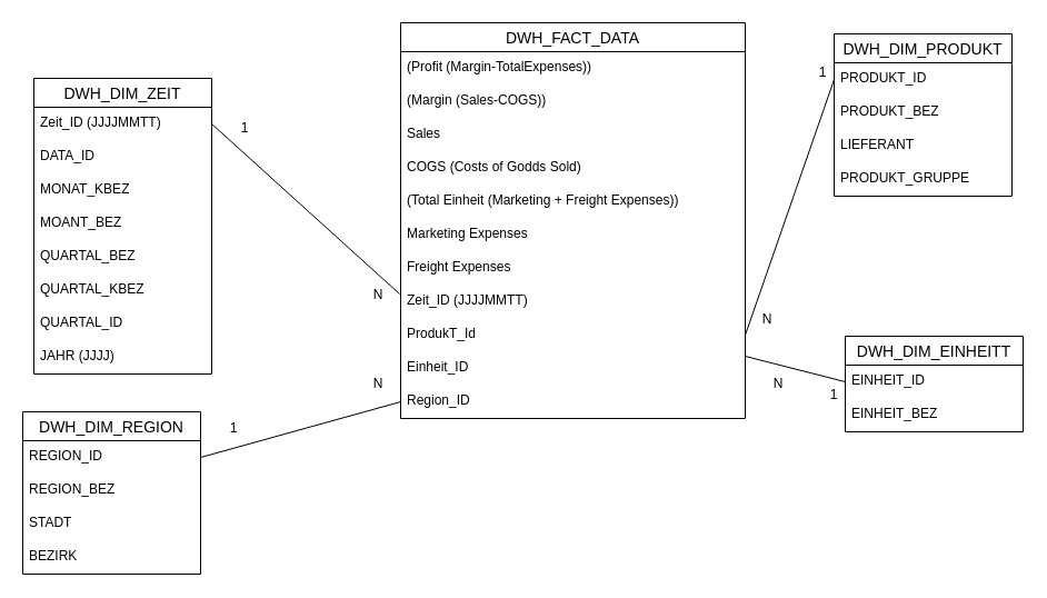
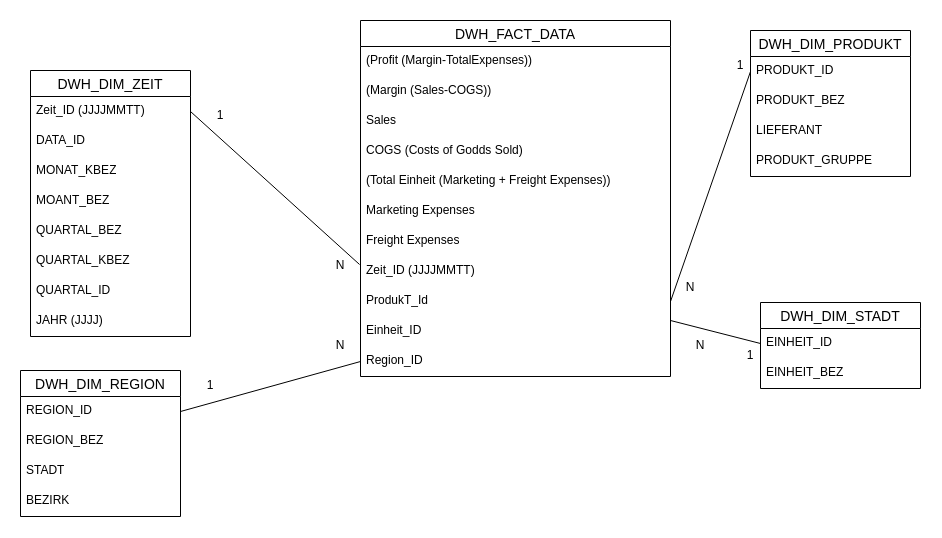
  <mxCell id="0" />
  <mxCell id="1" parent="0" />
  <mxCell id="2" value="DWH_FACT_DATA" style="swimlane;fontStyle=0;childLayout=stackLayout;horizontal=1;startSize=26;horizontalStack=0;resizeParent=1;resizeParentMax=0;resizeLast=0;collapsible=1;marginBottom=0;align=center;fontSize=14;" parent="1" vertex="1"><mxGeometry x="360" y="20" width="310" height="356" as="geometry" /></mxCell>
  <mxCell id="3" value="(Profit (Margin-TotalExpenses))" style="text;strokeColor=none;fillColor=none;spacingLeft=4;spacingRight=4;overflow=hidden;rotatable=0;points=[[0,0.5],[1,0.5]];portConstraint=eastwest;fontSize=12;whiteSpace=wrap;html=1;" parent="2" vertex="1"><mxGeometry y="26" width="310" height="30" as="geometry" /></mxCell>
  <mxCell id="4" value="(Margin (Sales-COGS))" style="text;strokeColor=none;fillColor=none;spacingLeft=4;spacingRight=4;overflow=hidden;rotatable=0;points=[[0,0.5],[1,0.5]];portConstraint=eastwest;fontSize=12;whiteSpace=wrap;html=1;" parent="2" vertex="1"><mxGeometry y="56" width="310" height="30" as="geometry" /></mxCell>
  <mxCell id="5" value="Sales" style="text;strokeColor=none;fillColor=none;spacingLeft=4;spacingRight=4;overflow=hidden;rotatable=0;points=[[0,0.5],[1,0.5]];portConstraint=eastwest;fontSize=12;whiteSpace=wrap;html=1;" parent="2" vertex="1"><mxGeometry y="86" width="310" height="30" as="geometry" /></mxCell>
  <mxCell id="6" value="COGS (Costs of Godds Sold)" style="text;strokeColor=none;fillColor=none;spacingLeft=4;spacingRight=4;overflow=hidden;rotatable=0;points=[[0,0.5],[1,0.5]];portConstraint=eastwest;fontSize=12;whiteSpace=wrap;html=1;" parent="2" vertex="1"><mxGeometry y="116" width="310" height="30" as="geometry" /></mxCell>
  <mxCell id="7" value="(Total Einheit (Marketing + Freight Expenses))" style="text;strokeColor=none;fillColor=none;spacingLeft=4;spacingRight=4;overflow=hidden;rotatable=0;points=[[0,0.5],[1,0.5]];portConstraint=eastwest;fontSize=12;whiteSpace=wrap;html=1;" parent="2" vertex="1"><mxGeometry y="146" width="310" height="30" as="geometry" /></mxCell>
  <mxCell id="8" value="Marketing Expenses" style="text;strokeColor=none;fillColor=none;spacingLeft=4;spacingRight=4;overflow=hidden;rotatable=0;points=[[0,0.5],[1,0.5]];portConstraint=eastwest;fontSize=12;whiteSpace=wrap;html=1;" parent="2" vertex="1"><mxGeometry y="176" width="310" height="30" as="geometry" /></mxCell>
  <mxCell id="9" value="Freight Expenses" style="text;strokeColor=none;fillColor=none;spacingLeft=4;spacingRight=4;overflow=hidden;rotatable=0;points=[[0,0.5],[1,0.5]];portConstraint=eastwest;fontSize=12;whiteSpace=wrap;html=1;" parent="2" vertex="1"><mxGeometry y="206" width="310" height="30" as="geometry" /></mxCell>
  <mxCell id="10" value="Zeit_ID (JJJJMMTT)" style="text;strokeColor=none;fillColor=none;spacingLeft=4;spacingRight=4;overflow=hidden;rotatable=0;points=[[0,0.5],[1,0.5]];portConstraint=eastwest;fontSize=12;whiteSpace=wrap;html=1;" parent="2" vertex="1"><mxGeometry y="236" width="310" height="30" as="geometry" /></mxCell>
  <mxCell id="11" value="ProdukT_Id" style="text;strokeColor=none;fillColor=none;spacingLeft=4;spacingRight=4;overflow=hidden;rotatable=0;points=[[0,0.5],[1,0.5]];portConstraint=eastwest;fontSize=12;whiteSpace=wrap;html=1;" parent="2" vertex="1"><mxGeometry y="266" width="310" height="30" as="geometry" /></mxCell>
  <mxCell id="12" value="Einheit_ID" style="text;strokeColor=none;fillColor=none;spacingLeft=4;spacingRight=4;overflow=hidden;rotatable=0;points=[[0,0.5],[1,0.5]];portConstraint=eastwest;fontSize=12;whiteSpace=wrap;html=1;" parent="2" vertex="1"><mxGeometry y="296" width="310" height="30" as="geometry" /></mxCell>
  <mxCell id="13" value="Region_ID" style="text;strokeColor=none;fillColor=none;spacingLeft=4;spacingRight=4;overflow=hidden;rotatable=0;points=[[0,0.5],[1,0.5]];portConstraint=eastwest;fontSize=12;whiteSpace=wrap;html=1;" parent="2" vertex="1"><mxGeometry y="326" width="310" height="30" as="geometry" /></mxCell>
  <mxCell id="14" value="DWH_DIM_ZEIT" style="swimlane;fontStyle=0;childLayout=stackLayout;horizontal=1;startSize=26;horizontalStack=0;resizeParent=1;resizeParentMax=0;resizeLast=0;collapsible=1;marginBottom=0;align=center;fontSize=14;" parent="1" vertex="1"><mxGeometry x="30" y="70" width="160" height="266" as="geometry" /></mxCell>
  <mxCell id="15" value="Zeit_ID (JJJJMMTT)" style="text;strokeColor=none;fillColor=none;spacingLeft=4;spacingRight=4;overflow=hidden;rotatable=0;points=[[0,0.5],[1,0.5]];portConstraint=eastwest;fontSize=12;whiteSpace=wrap;html=1;" parent="14" vertex="1"><mxGeometry y="26" width="160" height="30" as="geometry" /></mxCell>
  <mxCell id="16" value="DATA_ID" style="text;strokeColor=none;fillColor=none;spacingLeft=4;spacingRight=4;overflow=hidden;rotatable=0;points=[[0,0.5],[1,0.5]];portConstraint=eastwest;fontSize=12;whiteSpace=wrap;html=1;" parent="14" vertex="1"><mxGeometry y="56" width="160" height="30" as="geometry" /></mxCell>
  <mxCell id="17" value="MONAT_KBEZ" style="text;strokeColor=none;fillColor=none;spacingLeft=4;spacingRight=4;overflow=hidden;rotatable=0;points=[[0,0.5],[1,0.5]];portConstraint=eastwest;fontSize=12;whiteSpace=wrap;html=1;" parent="14" vertex="1"><mxGeometry y="86" width="160" height="30" as="geometry" /></mxCell>
  <mxCell id="18" value="MOANT_BEZ" style="text;strokeColor=none;fillColor=none;spacingLeft=4;spacingRight=4;overflow=hidden;rotatable=0;points=[[0,0.5],[1,0.5]];portConstraint=eastwest;fontSize=12;whiteSpace=wrap;html=1;" parent="14" vertex="1"><mxGeometry y="116" width="160" height="30" as="geometry" /></mxCell>
  <mxCell id="19" value="QUARTAL_BEZ" style="text;strokeColor=none;fillColor=none;spacingLeft=4;spacingRight=4;overflow=hidden;rotatable=0;points=[[0,0.5],[1,0.5]];portConstraint=eastwest;fontSize=12;whiteSpace=wrap;html=1;" parent="14" vertex="1"><mxGeometry y="146" width="160" height="30" as="geometry" /></mxCell>
  <mxCell id="20" value="QUARTAL_KBEZ" style="text;strokeColor=none;fillColor=none;spacingLeft=4;spacingRight=4;overflow=hidden;rotatable=0;points=[[0,0.5],[1,0.5]];portConstraint=eastwest;fontSize=12;whiteSpace=wrap;html=1;" parent="14" vertex="1"><mxGeometry y="176" width="160" height="30" as="geometry" /></mxCell>
  <mxCell id="21" value="QUARTAL_ID" style="text;strokeColor=none;fillColor=none;spacingLeft=4;spacingRight=4;overflow=hidden;rotatable=0;points=[[0,0.5],[1,0.5]];portConstraint=eastwest;fontSize=12;whiteSpace=wrap;html=1;" parent="14" vertex="1"><mxGeometry y="206" width="160" height="30" as="geometry" /></mxCell>
  <mxCell id="22" value="JAHR (JJJJ)" style="text;strokeColor=none;fillColor=none;spacingLeft=4;spacingRight=4;overflow=hidden;rotatable=0;points=[[0,0.5],[1,0.5]];portConstraint=eastwest;fontSize=12;whiteSpace=wrap;html=1;" parent="14" vertex="1"><mxGeometry y="236" width="160" height="30" as="geometry" /></mxCell>
  <mxCell id="23" value="" style="endArrow=none;html=1;rounded=0;entryX=-0.003;entryY=0.267;entryDx=0;entryDy=0;entryPerimeter=0;exitX=1;exitY=0.5;exitDx=0;exitDy=0;" parent="1" source="15" target="10" edge="1"><mxGeometry relative="1" as="geometry"><mxPoint x="190" y="111" as="sourcePoint" /><mxPoint x="1080" y="41" as="targetPoint" /></mxGeometry></mxCell>
  <mxCell id="24" value="N" style="text;strokeColor=none;align=center;fillColor=none;html=1;verticalAlign=middle;whiteSpace=wrap;rounded=0;" parent="1" vertex="1"><mxGeometry x="310" y="250" width="60" height="30" as="geometry" /></mxCell>
  <mxCell id="25" value="1" style="text;strokeColor=none;align=center;fillColor=none;html=1;verticalAlign=middle;whiteSpace=wrap;rounded=0;" parent="1" vertex="1"><mxGeometry x="190" y="100" width="60" height="30" as="geometry" /></mxCell>
  <mxCell id="26" value="DWH_DIM_REGION" style="swimlane;fontStyle=0;childLayout=stackLayout;horizontal=1;startSize=26;horizontalStack=0;resizeParent=1;resizeParentMax=0;resizeLast=0;collapsible=1;marginBottom=0;align=center;fontSize=14;" parent="1" vertex="1"><mxGeometry x="20" y="370" width="160" height="146" as="geometry" /></mxCell>
  <mxCell id="27" value="REGION_ID" style="text;strokeColor=none;fillColor=none;spacingLeft=4;spacingRight=4;overflow=hidden;rotatable=0;points=[[0,0.5],[1,0.5]];portConstraint=eastwest;fontSize=12;whiteSpace=wrap;html=1;" parent="26" vertex="1"><mxGeometry y="26" width="160" height="30" as="geometry" /></mxCell>
  <mxCell id="28" value="REGION_BEZ" style="text;strokeColor=none;fillColor=none;spacingLeft=4;spacingRight=4;overflow=hidden;rotatable=0;points=[[0,0.5],[1,0.5]];portConstraint=eastwest;fontSize=12;whiteSpace=wrap;html=1;" parent="26" vertex="1"><mxGeometry y="56" width="160" height="30" as="geometry" /></mxCell>
  <mxCell id="29" value="STADT" style="text;strokeColor=none;fillColor=none;spacingLeft=4;spacingRight=4;overflow=hidden;rotatable=0;points=[[0,0.5],[1,0.5]];portConstraint=eastwest;fontSize=12;whiteSpace=wrap;html=1;" parent="26" vertex="1"><mxGeometry y="86" width="160" height="30" as="geometry" /></mxCell>
  <mxCell id="30" value="BEZIRK" style="text;strokeColor=none;fillColor=none;spacingLeft=4;spacingRight=4;overflow=hidden;rotatable=0;points=[[0,0.5],[1,0.5]];portConstraint=eastwest;fontSize=12;whiteSpace=wrap;html=1;" parent="26" vertex="1"><mxGeometry y="116" width="160" height="30" as="geometry" /></mxCell>
  <mxCell id="31" value="" style="endArrow=none;html=1;rounded=0;entryX=0;entryY=0.5;entryDx=0;entryDy=0;exitX=1;exitY=0.5;exitDx=0;exitDy=0;" parent="1" source="27" target="13" edge="1"><mxGeometry relative="1" as="geometry"><mxPoint x="180" y="411" as="sourcePoint" /><mxPoint x="1080" y="41" as="targetPoint" /></mxGeometry></mxCell>
  <mxCell id="32" value="1" style="text;strokeColor=none;align=center;fillColor=none;html=1;verticalAlign=middle;whiteSpace=wrap;rounded=0;" parent="1" vertex="1"><mxGeometry x="710" y="50" width="60" height="30" as="geometry" /></mxCell>
  <mxCell id="33" value="1" style="text;strokeColor=none;align=center;fillColor=none;html=1;verticalAlign=middle;whiteSpace=wrap;rounded=0;" parent="1" vertex="1"><mxGeometry x="180" y="370" width="60" height="30" as="geometry" /></mxCell>
  <mxCell id="34" value="N" style="text;strokeColor=none;align=center;fillColor=none;html=1;verticalAlign=middle;whiteSpace=wrap;rounded=0;" parent="1" vertex="1"><mxGeometry x="310" y="330" width="60" height="30" as="geometry" /></mxCell>
  <mxCell id="35" value="DWH_DIM_PRODUKT" style="swimlane;fontStyle=0;childLayout=stackLayout;horizontal=1;startSize=26;horizontalStack=0;resizeParent=1;resizeParentMax=0;resizeLast=0;collapsible=1;marginBottom=0;align=center;fontSize=14;" parent="1" vertex="1"><mxGeometry x="750" y="30" width="160" height="146" as="geometry" /></mxCell>
  <mxCell id="36" value="PRODUKT_ID" style="text;strokeColor=none;fillColor=none;spacingLeft=4;spacingRight=4;overflow=hidden;rotatable=0;points=[[0,0.5],[1,0.5]];portConstraint=eastwest;fontSize=12;whiteSpace=wrap;html=1;" parent="35" vertex="1"><mxGeometry y="26" width="160" height="30" as="geometry" /></mxCell>
  <mxCell id="37" value="PRODUKT_BEZ" style="text;strokeColor=none;fillColor=none;spacingLeft=4;spacingRight=4;overflow=hidden;rotatable=0;points=[[0,0.5],[1,0.5]];portConstraint=eastwest;fontSize=12;whiteSpace=wrap;html=1;" parent="35" vertex="1"><mxGeometry y="56" width="160" height="30" as="geometry" /></mxCell>
  <mxCell id="38" value="LIEFERANT" style="text;strokeColor=none;fillColor=none;spacingLeft=4;spacingRight=4;overflow=hidden;rotatable=0;points=[[0,0.5],[1,0.5]];portConstraint=eastwest;fontSize=12;whiteSpace=wrap;html=1;" parent="35" vertex="1"><mxGeometry y="86" width="160" height="30" as="geometry" /></mxCell>
  <mxCell id="39" value="PRODUKT_GRUPPE" style="text;strokeColor=none;fillColor=none;spacingLeft=4;spacingRight=4;overflow=hidden;rotatable=0;points=[[0,0.5],[1,0.5]];portConstraint=eastwest;fontSize=12;whiteSpace=wrap;html=1;" parent="35" vertex="1"><mxGeometry y="116" width="160" height="30" as="geometry" /></mxCell>
  <mxCell id="40" value="" style="endArrow=none;html=1;rounded=0;exitX=0;exitY=0.5;exitDx=0;exitDy=0;entryX=1;entryY=0.5;entryDx=0;entryDy=0;" parent="1" source="36" target="11" edge="1"><mxGeometry relative="1" as="geometry"><mxPoint x="500" y="320" as="sourcePoint" /><mxPoint x="660" y="320" as="targetPoint" /></mxGeometry></mxCell>
  <mxCell id="41" value="N" style="text;strokeColor=none;align=center;fillColor=none;html=1;verticalAlign=middle;whiteSpace=wrap;rounded=0;" parent="1" vertex="1"><mxGeometry x="660" y="272" width="60" height="30" as="geometry" /></mxCell>
- <mxCell id="42" value="DWH_DIM_EINHEITT" style="swimlane;fontStyle=0;childLayout=stackLayout;horizontal=1;startSize=26;horizontalStack=0;resizeParent=1;resizeParentMax=0;resizeLast=0;collapsible=1;marginBottom=0;align=center;fontSize=14;" parent="1" vertex="1"><mxGeometry y="302" width="160" height="86" as="geometry" x="760" /></mxCell>
+ <mxCell id="42" value="DWH_DIM_STADT" style="swimlane;fontStyle=0;childLayout=stackLayout;horizontal=1;startSize=26;horizontalStack=0;resizeParent=1;resizeParentMax=0;resizeLast=0;collapsible=1;marginBottom=0;align=center;fontSize=14;" parent="1" vertex="1"><mxGeometry y="302" width="160" height="86" as="geometry" x="760" /></mxCell>
  <mxCell id="43" value="EINHEIT_ID" style="text;strokeColor=none;fillColor=none;spacingLeft=4;spacingRight=4;overflow=hidden;rotatable=0;points=[[0,0.5],[1,0.5]];portConstraint=eastwest;fontSize=12;whiteSpace=wrap;html=1;" parent="42" vertex="1"><mxGeometry y="26" width="160" height="30" as="geometry" /></mxCell>
  <mxCell id="44" value="EINHEIT_BEZ" style="text;strokeColor=none;fillColor=none;spacingLeft=4;spacingRight=4;overflow=hidden;rotatable=0;points=[[0,0.5],[1,0.5]];portConstraint=eastwest;fontSize=12;whiteSpace=wrap;html=1;" parent="42" vertex="1"><mxGeometry y="56" width="160" height="30" as="geometry" /></mxCell>
  <mxCell id="45" value="" style="endArrow=none;html=1;rounded=0;exitX=0;exitY=0.5;exitDx=0;exitDy=0;" parent="1" source="43" edge="1"><mxGeometry relative="1" as="geometry"><mxPoint x="500" y="320" as="sourcePoint" /><mxPoint x="670" y="320" as="targetPoint" /></mxGeometry></mxCell>
  <mxCell id="46" value="1" style="text;strokeColor=none;align=center;fillColor=none;html=1;verticalAlign=middle;whiteSpace=wrap;rounded=0;" parent="1" vertex="1"><mxGeometry x="720" y="340" width="60" height="30" as="geometry" /></mxCell>
  <mxCell id="47" value="N" style="text;strokeColor=none;align=center;fillColor=none;html=1;verticalAlign=middle;whiteSpace=wrap;rounded=0;" parent="1" vertex="1"><mxGeometry x="670" y="330" width="60" height="30" as="geometry" /></mxCell>
